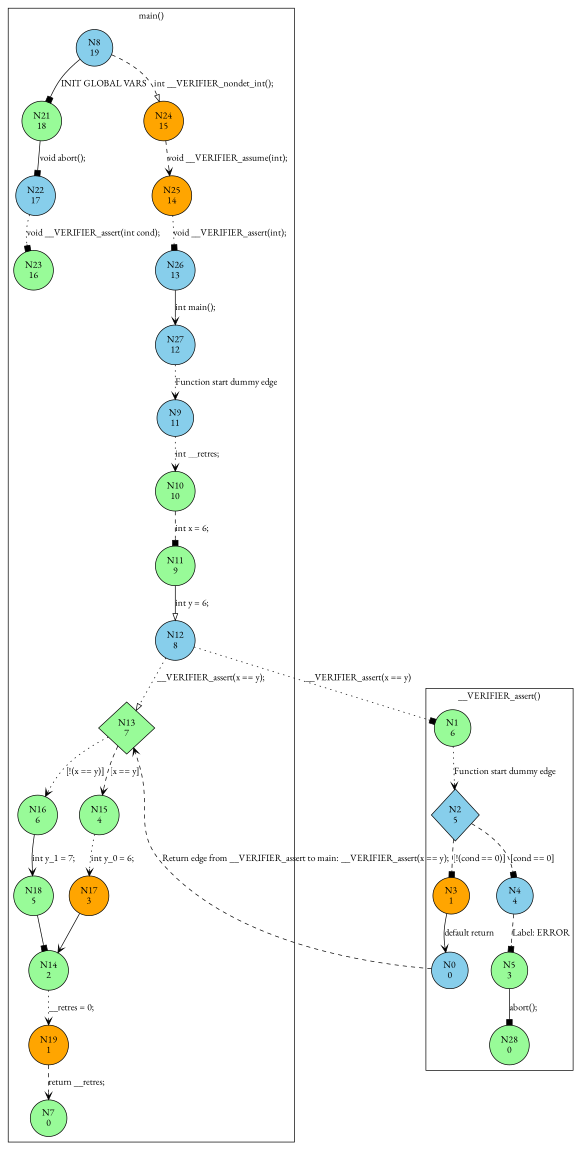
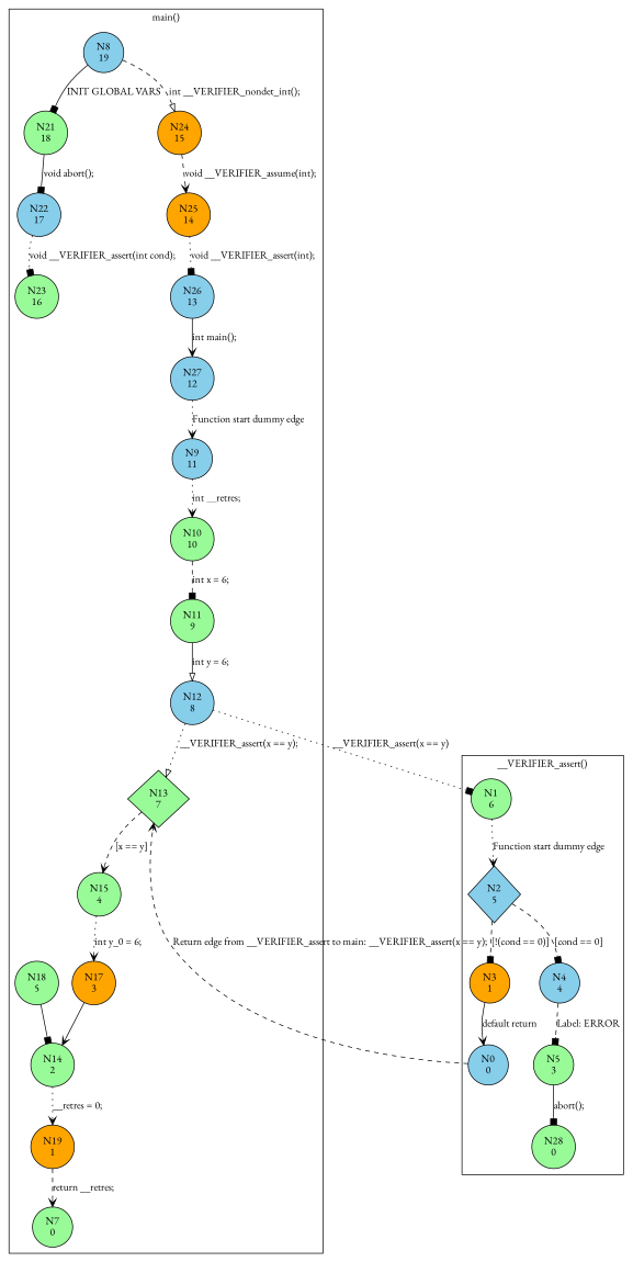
  digraph {
    fontname="EB Garamond"
    node [fillcolor=palegreen fontname="EB Garamond" shape=circle style=filled]
    edge [arrowhead=vee fontname="EB Garamond" style=dotted]
    n1 [label="N1\n6"]
    n2 [fillcolor=skyblue label="N2\n5" shape=diamond]
    n3 [fillcolor=orange label="N3\n1"]
    n4 [fillcolor=skyblue label="N4\n4"]
    n5 [fillcolor=skyblue label="N0\n0"]
    n6 [label="N5\n3"]
    n7 [label="N28\n0"]
    n8 [fillcolor=skyblue label="N8\n19"]
    n9 [label="N21\n18"]
    n10 [fillcolor=skyblue label="N22\n17"]
    n11 [label="N23\n16"]
    n12 [fillcolor=orange label="N24\n15"]
    n13 [fillcolor=orange label="N25\n14"]
    n14 [fillcolor=skyblue label="N26\n13"]
    n15 [fillcolor=skyblue label="N27\n12"]
    n16 [fillcolor=skyblue label="N9\n11"]
    n17 [label="N10\n10"]
    n18 [label="N11\n9"]
    n19 [fillcolor=skyblue label="N12\n8"]
    n20 [label="N13\n7" shape=diamond]
-   n21 [label="N16\n6"]
    n22 [label="N15\n4"]
    n23 [label="N18\n5"]
    n24 [label="N14\n2"]
    n25 [fillcolor=orange label="N19\n1"]
    n26 [label="N7\n0"]
    n27 [fillcolor=orange label="N17\n3"]
    subgraph cluster_1 {
      label="__VERIFIER_assert()"
      n1
      n2
      n3
      n4
      n5
      n6
      n7
    }
    subgraph cluster_2 {
      label="main()"
      n8
      n9
      n10
      n11
      n12
      n13
      n14
      n15
      n16
      n17
      n18
      n19
      n20
-     n21
      n22
      n23
      n24
      n25
      n26
      n27
    }
    n1 -> n2 [label="Function start dummy edge"]
    n2 -> n3 [arrowhead=box label="[!(cond == 0)]" style=dashed]
    n2 -> n4 [arrowhead=box label="[cond == 0]" style=dashed]
    n3 -> n5 [label="default return" style=solid]
    n4 -> n6 [arrowhead=box label="Label: ERROR" style=dashed]
    n5 -> n20 [label="Return edge from __VERIFIER_assert to main: __VERIFIER_assert(x == y);" style=dashed]
    n6 -> n7 [arrowhead=box label="abort();" style=solid]
    n8 -> n9 [arrowhead=box label="INIT GLOBAL VARS" style=solid]
    n8 -> n12 [arrowhead=onormal label="int __VERIFIER_nondet_int();" style=dashed]
    n9 -> n10 [arrowhead=box label="void abort();" style=solid]
    n10 -> n11 [arrowhead=box label="void __VERIFIER_assert(int cond);"]
    n12 -> n13 [label="void __VERIFIER_assume(int);" style=dashed]
    n13 -> n14 [arrowhead=box label="void __VERIFIER_assert(int);"]
    n14 -> n15 [label="int main();" style=solid]
    n15 -> n16 [label="Function start dummy edge"]
    n16 -> n17 [label="int __retres;"]
    n17 -> n18 [arrowhead=box label="int x = 6;" style=dashed]
    n18 -> n19 [arrowhead=onormal label="int y = 6;" style=solid]
    n19 -> n1 [arrowhead=box label="__VERIFIER_assert(x == y)"]
    n19 -> n20 [arrowhead=onormal label="__VERIFIER_assert(x == y);"]
-   n20 -> n21 [label="[!(x == y)]"]
    n20 -> n22 [label="[x == y]" style=dashed]
-   n21 -> n23 [label="int y_1 = 7;" style=solid]
    n22 -> n27 [label="int y_0 = 6;"]
    n23 -> n24 [arrowhead=box style=solid]
    n24 -> n25 [label="__retres = 0;"]
    n25 -> n26 [label="return __retres;" style=dashed]
    n27 -> n24 [style=solid]
  }
